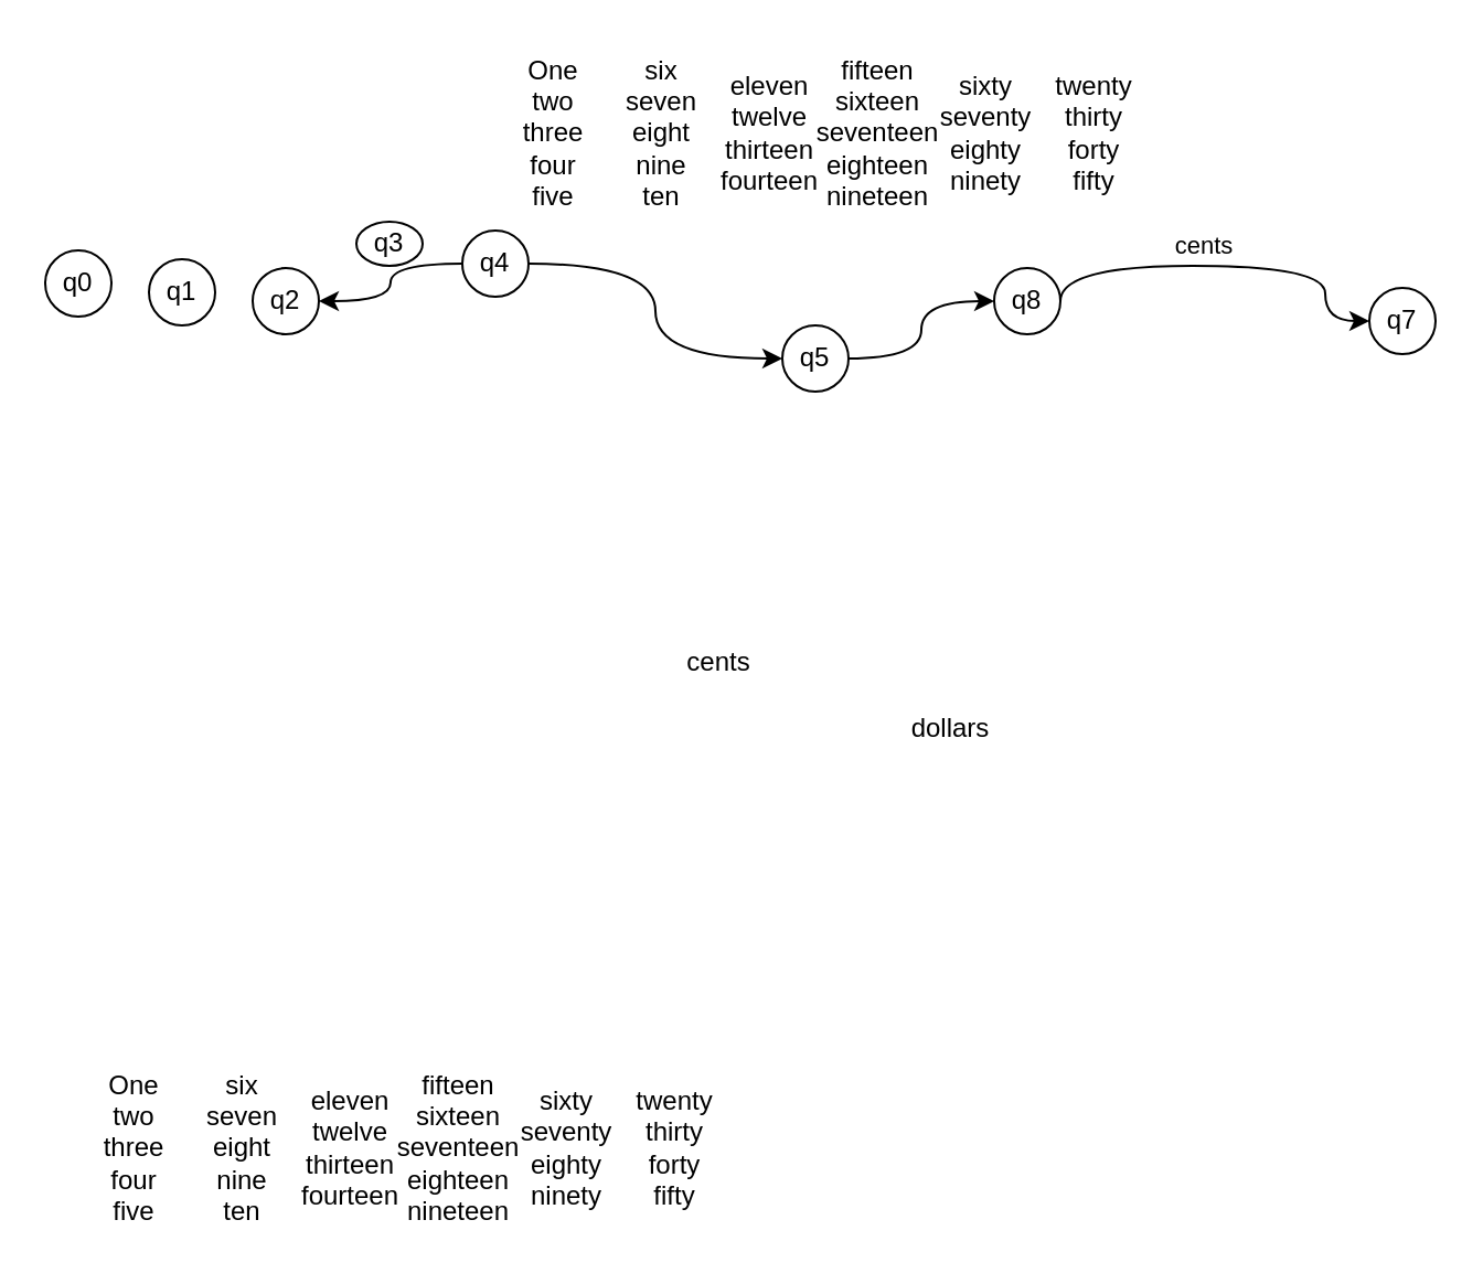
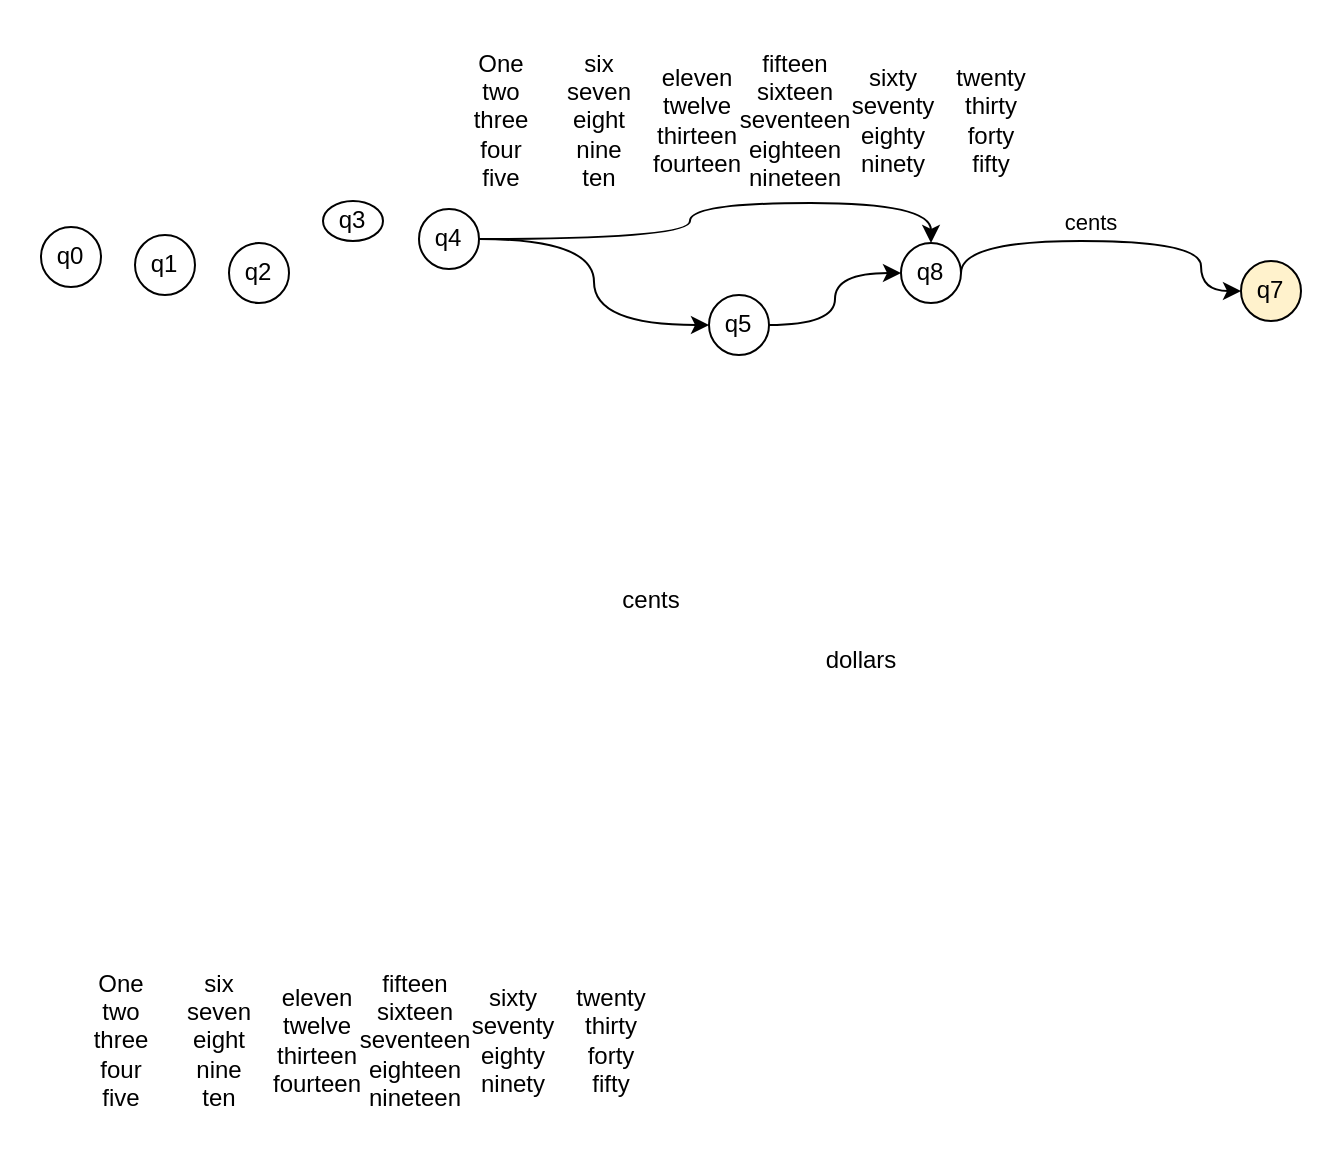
  <mxCell id="0" />
  <mxCell id="1" parent="0" />
  <mxCell id="2" value="cents" style="text;html=1;align=center;verticalAlign=middle;resizable=0;points=[];autosize=1;strokeColor=none;fillColor=none;" vertex="1" parent="1"><mxGeometry x="305" y="290" width="40" height="20" as="geometry" /></mxCell>
  <mxCell id="3" value="dollars" style="text;html=1;align=center;verticalAlign=middle;resizable=0;points=[];autosize=1;strokeColor=none;fillColor=none;" vertex="1" parent="1"><mxGeometry x="405" y="320" width="50" height="20" as="geometry" /></mxCell>
  <mxCell id="4" value="q0" style="ellipse;whiteSpace=wrap;html=1;aspect=fixed;flipH=0;" vertex="1" parent="1"><mxGeometry x="20" y="113" width="30" height="30" as="geometry" /></mxCell>
  <mxCell id="5" value="q1" style="ellipse;whiteSpace=wrap;html=1;aspect=fixed;flipH=0;" vertex="1" parent="1"><mxGeometry x="67" y="117" width="30" height="30" as="geometry" /></mxCell>
  <mxCell id="6" value="q2" style="ellipse;whiteSpace=wrap;html=1;aspect=fixed;flipH=0;" vertex="1" parent="1"><mxGeometry x="114" y="121" width="30" height="30" as="geometry" /></mxCell>
  <mxCell id="7" value="q3" style="ellipse;whiteSpace=wrap;html=1;aspect=fixed;flipH=0;" vertex="1" parent="1"><mxGeometry x="161" y="100" width="30" height="20" as="geometry" /></mxCell>
- <mxCell id="8" style="edgeStyle=orthogonalEdgeStyle;curved=1;rounded=0;orthogonalLoop=1;jettySize=auto;html=1;" edge="1" parent="1" source="10" target="6"><mxGeometry relative="1" as="geometry" /></mxCell>
+ <mxCell id="8" style="edgeStyle=orthogonalEdgeStyle;curved=1;rounded=0;orthogonalLoop=1;jettySize=auto;html=1;entryX=0.5;entryY=0;entryDx=0;entryDy=0;" edge="1" parent="1" source="10" target="15"><mxGeometry relative="1" as="geometry" /></mxCell>
  <mxCell id="9" style="edgeStyle=orthogonalEdgeStyle;curved=1;rounded=0;orthogonalLoop=1;jettySize=auto;html=1;entryX=0;entryY=0.5;entryDx=0;entryDy=0;" edge="1" parent="1" source="10" target="12"><mxGeometry relative="1" as="geometry" /></mxCell>
  <mxCell id="10" value="q4" style="ellipse;whiteSpace=wrap;html=1;aspect=fixed;flipH=0;" vertex="1" parent="1"><mxGeometry x="209" y="104" width="30" height="30" as="geometry" /></mxCell>
  <mxCell id="11" style="edgeStyle=orthogonalEdgeStyle;curved=1;rounded=0;orthogonalLoop=1;jettySize=auto;html=1;entryX=0;entryY=0.5;entryDx=0;entryDy=0;" edge="1" parent="1" source="12" target="15"><mxGeometry relative="1" as="geometry" /></mxCell>
  <mxCell id="12" value="q5" style="ellipse;whiteSpace=wrap;html=1;aspect=fixed;flipH=0;" vertex="1" parent="1"><mxGeometry x="354" y="147" width="30" height="30" as="geometry" /></mxCell>
  <mxCell id="13" style="edgeStyle=orthogonalEdgeStyle;rounded=0;orthogonalLoop=1;jettySize=auto;html=1;curved=1;" edge="1" parent="1" source="15" target="16"><mxGeometry relative="1" as="geometry"><Array as="points"><mxPoint x="480" y="120" /><mxPoint x="600" y="120" /><mxPoint x="600" y="145" /></Array></mxGeometry></mxCell>
  <mxCell id="14" value="cents" style="edgeLabel;html=1;align=center;verticalAlign=middle;resizable=0;points=[];" vertex="1" connectable="0" parent="13"><mxGeometry x="-0.173" relative="1" as="geometry"><mxPoint x="5" y="-10" as="offset" /></mxGeometry></mxCell>
  <mxCell id="15" value="q8" style="ellipse;whiteSpace=wrap;html=1;aspect=fixed;flipH=0;" vertex="1" parent="1"><mxGeometry x="450" y="121" width="30" height="30" as="geometry" /></mxCell>
- <mxCell id="16" value="q7" style="ellipse;whiteSpace=wrap;html=1;aspect=fixed;flipH=0;" vertex="1" parent="1"><mxGeometry x="620" y="130" width="30" height="30" as="geometry" /></mxCell>
+ <mxCell id="16" value="q7" style="ellipse;whiteSpace=wrap;html=1;aspect=fixed;flipH=0;fillColor=#fff2cc;" vertex="1" parent="1"><mxGeometry x="620" y="130" width="30" height="30" as="geometry" /></mxCell>
  <mxCell id="17" value="One&lt;br&gt;two&lt;br&gt;three&lt;br&gt;four&lt;br&gt;five" style="text;html=1;align=center;verticalAlign=middle;resizable=0;points=[];autosize=1;strokeColor=none;fillColor=none;flipV=1;" vertex="1" parent="1"><mxGeometry x="40" y="480" width="40" height="80" as="geometry" /></mxCell>
  <mxCell id="18" value="six&lt;br&gt;seven&lt;br&gt;eight&lt;br&gt;nine&lt;br&gt;ten" style="text;html=1;align=center;verticalAlign=middle;resizable=0;points=[];autosize=1;strokeColor=none;fillColor=none;" vertex="1" parent="1"><mxGeometry x="84" y="480" width="50" height="80" as="geometry" /></mxCell>
  <mxCell id="19" value="eleven&lt;br&gt;twelve&lt;br&gt;thirteen&lt;br&gt;fourteen" style="text;html=1;align=center;verticalAlign=middle;resizable=0;points=[];autosize=1;strokeColor=none;fillColor=none;" vertex="1" parent="1"><mxGeometry x="128" y="490" width="60" height="60" as="geometry" /></mxCell>
  <mxCell id="20" value="fifteen&lt;br&gt;sixteen&lt;br&gt;seventeen&lt;br&gt;eighteen&lt;br&gt;nineteen" style="text;html=1;align=center;verticalAlign=middle;resizable=0;points=[];autosize=1;strokeColor=none;fillColor=none;" vertex="1" parent="1"><mxGeometry x="172" y="480" width="70" height="80" as="geometry" /></mxCell>
  <mxCell id="21" value="twenty&lt;br&gt;thirty&lt;br&gt;forty&lt;br&gt;fifty" style="text;html=1;align=center;verticalAlign=middle;resizable=0;points=[];autosize=1;strokeColor=none;fillColor=none;" vertex="1" parent="1"><mxGeometry x="280" y="490" width="50" height="60" as="geometry" /></mxCell>
  <mxCell id="22" value="sixty&lt;br&gt;seventy&lt;br&gt;eighty&lt;br&gt;ninety" style="text;html=1;align=center;verticalAlign=middle;resizable=0;points=[];autosize=1;strokeColor=none;fillColor=none;" vertex="1" parent="1"><mxGeometry x="226" y="490" width="60" height="60" as="geometry" /></mxCell>
  <mxCell id="23" value="" style="group" vertex="1" connectable="0" parent="1"><mxGeometry x="230" y="20" width="290" height="80" as="geometry" /></mxCell>
  <mxCell id="24" value="One&lt;br&gt;two&lt;br&gt;three&lt;br&gt;four&lt;br&gt;five" style="text;html=1;align=center;verticalAlign=middle;resizable=0;points=[];autosize=1;strokeColor=none;fillColor=none;flipV=1;" vertex="1" parent="23"><mxGeometry width="40" height="80" as="geometry" /></mxCell>
  <mxCell id="25" value="six&lt;br&gt;seven&lt;br&gt;eight&lt;br&gt;nine&lt;br&gt;ten" style="text;html=1;align=center;verticalAlign=middle;resizable=0;points=[];autosize=1;strokeColor=none;fillColor=none;" vertex="1" parent="23"><mxGeometry x="44" width="50" height="80" as="geometry" /></mxCell>
  <mxCell id="26" value="eleven&lt;br&gt;twelve&lt;br&gt;thirteen&lt;br&gt;fourteen" style="text;html=1;align=center;verticalAlign=middle;resizable=0;points=[];autosize=1;strokeColor=none;fillColor=none;" vertex="1" parent="23"><mxGeometry x="88" y="10" width="60" height="60" as="geometry" /></mxCell>
  <mxCell id="27" value="fifteen&lt;br&gt;sixteen&lt;br&gt;seventeen&lt;br&gt;eighteen&lt;br&gt;nineteen" style="text;html=1;align=center;verticalAlign=middle;resizable=0;points=[];autosize=1;strokeColor=none;fillColor=none;" vertex="1" parent="23"><mxGeometry x="132" width="70" height="80" as="geometry" /></mxCell>
  <mxCell id="28" value="twenty&lt;br&gt;thirty&lt;br&gt;forty&lt;br&gt;fifty" style="text;html=1;align=center;verticalAlign=middle;resizable=0;points=[];autosize=1;strokeColor=none;fillColor=none;" vertex="1" parent="23"><mxGeometry x="240" y="10" width="50" height="60" as="geometry" /></mxCell>
  <mxCell id="29" value="sixty&lt;br&gt;seventy&lt;br&gt;eighty&lt;br&gt;ninety" style="text;html=1;align=center;verticalAlign=middle;resizable=0;points=[];autosize=1;strokeColor=none;fillColor=none;" vertex="1" parent="23"><mxGeometry x="186" y="10" width="60" height="60" as="geometry" /></mxCell>
